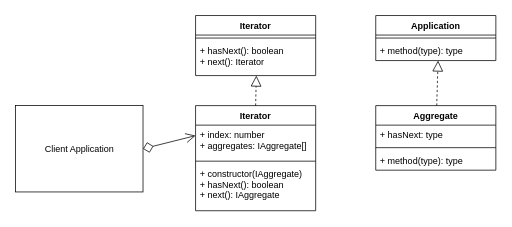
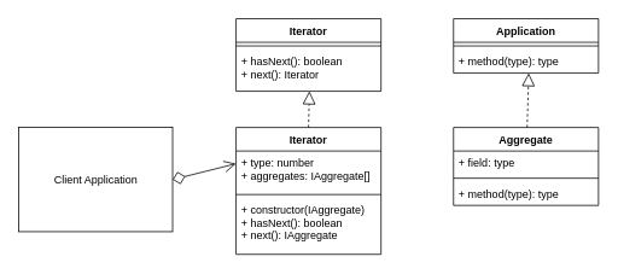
  <mxCell id="0" />
  <mxCell id="1" parent="0" />
  <mxCell id="2" value="Client Application" style="html=1;strokeWidth=1;" vertex="1" parent="1"><mxGeometry x="20" y="140" width="170" height="115" as="geometry" /></mxCell>
  <mxCell id="3" value="Iterator" style="swimlane;fontStyle=1;align=center;verticalAlign=top;childLayout=stackLayout;horizontal=1;startSize=26;horizontalStack=0;resizeParent=1;resizeParentMax=0;resizeLast=0;collapsible=1;marginBottom=0;strokeWidth=1;" vertex="1" parent="1"><mxGeometry x="260" y="140" width="160" height="140" as="geometry" /></mxCell>
- <mxCell id="4" value="+ index: number&#10;+ aggregates: IAggregate[]" style="text;strokeColor=none;fillColor=none;align=left;verticalAlign=top;spacingLeft=4;spacingRight=4;overflow=hidden;rotatable=0;points=[[0,0.5],[1,0.5]];portConstraint=eastwest;" vertex="1" parent="3"><mxGeometry y="26" width="160" height="44" as="geometry" /></mxCell>
+ <mxCell id="4" value="+ type: number&#10;+ aggregates: IAggregate[]" style="text;strokeColor=none;fillColor=none;align=left;verticalAlign=top;spacingLeft=4;spacingRight=4;overflow=hidden;rotatable=0;points=[[0,0.5],[1,0.5]];portConstraint=eastwest;" vertex="1" parent="3"><mxGeometry y="26" width="160" height="44" as="geometry" /></mxCell>
  <mxCell id="5" value="" style="line;strokeWidth=1;fillColor=none;align=left;verticalAlign=middle;spacingTop=-1;spacingLeft=3;spacingRight=3;rotatable=0;labelPosition=right;points=[];portConstraint=eastwest;" vertex="1" parent="3"><mxGeometry y="70" width="160" height="8" as="geometry" /></mxCell>
  <mxCell id="6" value="+ constructor(IAggregate)&#10;+ hasNext(): boolean&#10;+ next(): IAggregate" style="text;strokeColor=none;fillColor=none;align=left;verticalAlign=top;spacingLeft=4;spacingRight=4;overflow=hidden;rotatable=0;points=[[0,0.5],[1,0.5]];portConstraint=eastwest;" vertex="1" parent="3"><mxGeometry y="78" width="160" height="62" as="geometry" /></mxCell>
  <mxCell id="7" value="Iterator" style="swimlane;fontStyle=1;align=center;verticalAlign=top;childLayout=stackLayout;horizontal=1;startSize=26;horizontalStack=0;resizeParent=1;resizeParentMax=0;resizeLast=0;collapsible=1;marginBottom=0;strokeWidth=1;" vertex="1" parent="1"><mxGeometry x="260" y="20" width="160" height="80" as="geometry" /></mxCell>
  <mxCell id="8" value="" style="line;strokeWidth=1;fillColor=none;align=left;verticalAlign=middle;spacingTop=-1;spacingLeft=3;spacingRight=3;rotatable=0;labelPosition=right;points=[];portConstraint=eastwest;" vertex="1" parent="7"><mxGeometry y="26" width="160" height="8" as="geometry" /></mxCell>
  <mxCell id="9" value="+ hasNext(): boolean&#10;+ next(): Iterator" style="text;strokeColor=none;fillColor=none;align=left;verticalAlign=top;spacingLeft=4;spacingRight=4;overflow=hidden;rotatable=0;points=[[0,0.5],[1,0.5]];portConstraint=eastwest;" vertex="1" parent="7"><mxGeometry y="34" width="160" height="46" as="geometry" /></mxCell>
  <mxCell id="10" value="Application" style="swimlane;fontStyle=1;align=center;verticalAlign=top;childLayout=stackLayout;horizontal=1;startSize=26;horizontalStack=0;resizeParent=1;resizeParentMax=0;resizeLast=0;collapsible=1;marginBottom=0;strokeWidth=1;" vertex="1" parent="1"><mxGeometry x="500" y="20" width="160" height="60" as="geometry" /></mxCell>
  <mxCell id="11" value="" style="line;strokeWidth=1;fillColor=none;align=left;verticalAlign=middle;spacingTop=-1;spacingLeft=3;spacingRight=3;rotatable=0;labelPosition=right;points=[];portConstraint=eastwest;" vertex="1" parent="10"><mxGeometry y="26" width="160" height="8" as="geometry" /></mxCell>
  <mxCell id="12" value="+ method(type): type" style="text;strokeColor=none;fillColor=none;align=left;verticalAlign=top;spacingLeft=4;spacingRight=4;overflow=hidden;rotatable=0;points=[[0,0.5],[1,0.5]];portConstraint=eastwest;" vertex="1" parent="10"><mxGeometry y="34" width="160" height="26" as="geometry" /></mxCell>
  <mxCell id="13" value="Aggregate" style="swimlane;fontStyle=1;align=center;verticalAlign=top;childLayout=stackLayout;horizontal=1;startSize=26;horizontalStack=0;resizeParent=1;resizeParentMax=0;resizeLast=0;collapsible=1;marginBottom=0;strokeWidth=1;" vertex="1" parent="1"><mxGeometry x="500" y="140" width="160" height="86" as="geometry" /></mxCell>
- <mxCell id="14" value="+ hasNext: type" style="text;strokeColor=none;fillColor=none;align=left;verticalAlign=top;spacingLeft=4;spacingRight=4;overflow=hidden;rotatable=0;points=[[0,0.5],[1,0.5]];portConstraint=eastwest;" vertex="1" parent="13"><mxGeometry y="26" width="160" height="26" as="geometry" /></mxCell>
+ <mxCell id="14" value="+ field: type" style="text;strokeColor=none;fillColor=none;align=left;verticalAlign=top;spacingLeft=4;spacingRight=4;overflow=hidden;rotatable=0;points=[[0,0.5],[1,0.5]];portConstraint=eastwest;" vertex="1" parent="13"><mxGeometry y="26" width="160" height="26" as="geometry" /></mxCell>
  <mxCell id="15" value="" style="line;strokeWidth=1;fillColor=none;align=left;verticalAlign=middle;spacingTop=-1;spacingLeft=3;spacingRight=3;rotatable=0;labelPosition=right;points=[];portConstraint=eastwest;" vertex="1" parent="13"><mxGeometry y="52" width="160" height="8" as="geometry" /></mxCell>
  <mxCell id="16" value="+ method(type): type" style="text;strokeColor=none;fillColor=none;align=left;verticalAlign=top;spacingLeft=4;spacingRight=4;overflow=hidden;rotatable=0;points=[[0,0.5],[1,0.5]];portConstraint=eastwest;" vertex="1" parent="13"><mxGeometry y="60" width="160" height="26" as="geometry" /></mxCell>
  <mxCell id="17" value="" style="html=1;verticalAlign=bottom;startArrow=diamond;startFill=0;endArrow=open;startSize=12;endSize=11;exitX=1;exitY=0.5;exitDx=0;exitDy=0;" edge="1" parent="1" source="2"><mxGeometry width="80" relative="1" as="geometry"><mxPoint x="190" y="184" as="sourcePoint" /><mxPoint x="260" y="180" as="targetPoint" /></mxGeometry></mxCell>
  <mxCell id="18" value="" style="html=1;verticalAlign=bottom;startArrow=none;startFill=0;endArrow=block;startSize=13;endSize=12;exitX=0.5;exitY=0;exitDx=0;exitDy=0;entryX=0.506;entryY=1;entryDx=0;entryDy=0;entryPerimeter=0;dashed=1;endFill=0;" edge="1" parent="1" source="3" target="9"><mxGeometry width="80" relative="1" as="geometry"><mxPoint x="200" y="190" as="sourcePoint" /><mxPoint x="270" y="190" as="targetPoint" /></mxGeometry></mxCell>
  <mxCell id="19" value="" style="html=1;verticalAlign=bottom;startArrow=none;startFill=0;endArrow=block;startSize=13;endSize=12;dashed=1;endFill=0;" edge="1" parent="1" source="13"><mxGeometry width="80" relative="1" as="geometry"><mxPoint x="350" y="150" as="sourcePoint" /><mxPoint x="583" y="80" as="targetPoint" /></mxGeometry></mxCell>
